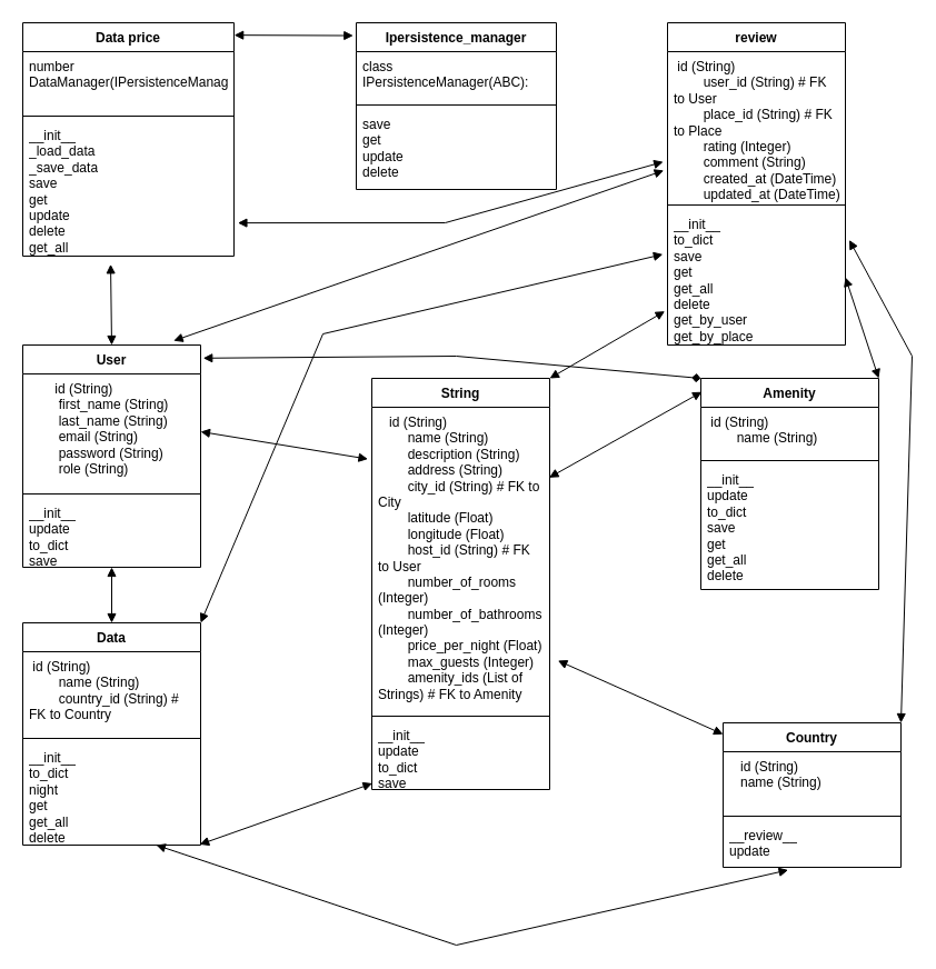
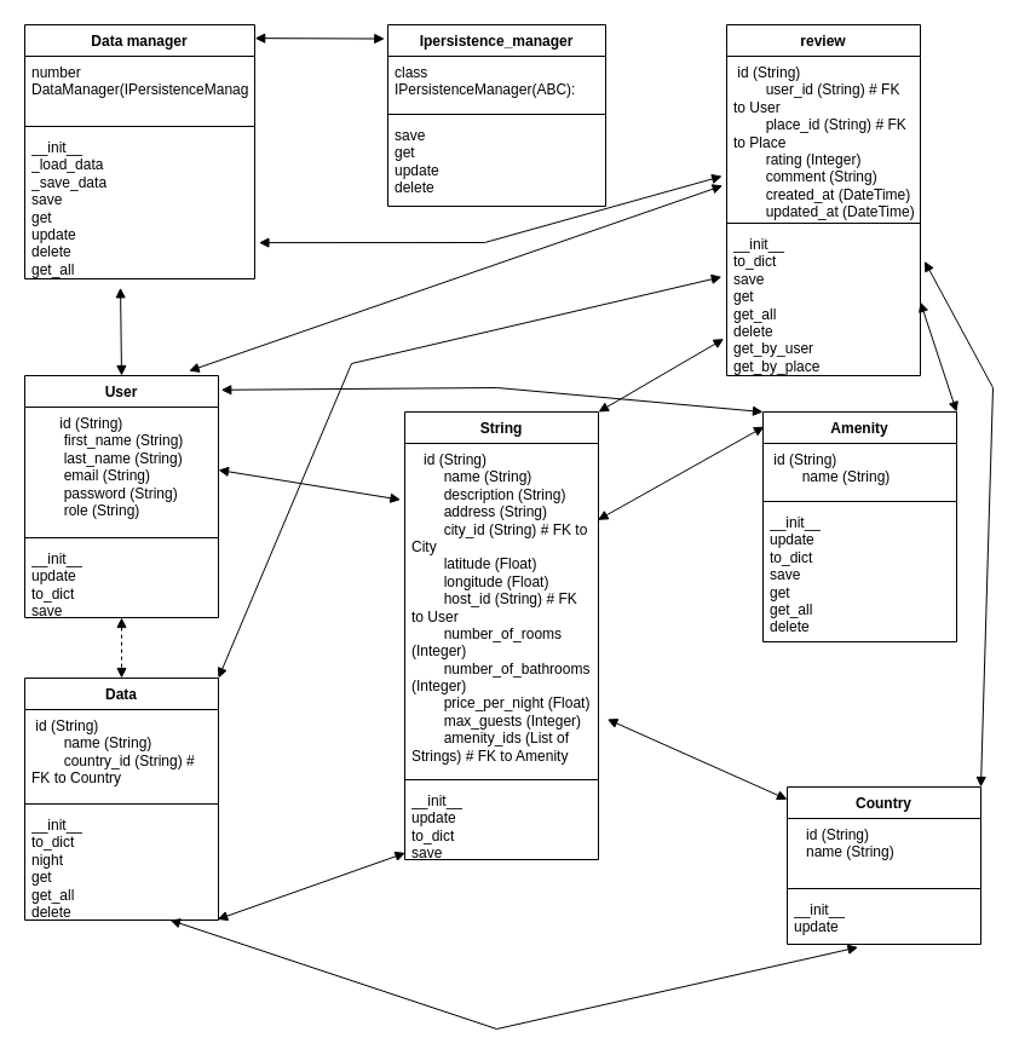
  <mxCell id="0" />
  <mxCell id="1" parent="0" />
  <mxCell id="2" value="Ipersistence_manager" style="swimlane;fontStyle=1;align=center;verticalAlign=top;childLayout=stackLayout;horizontal=1;startSize=26;horizontalStack=0;resizeParent=1;resizeParentMax=0;resizeLast=0;collapsible=1;marginBottom=0;whiteSpace=wrap;html=1;" vertex="1" parent="1"><mxGeometry x="320" width="180" height="150" as="geometry" y="20" /></mxCell>
  <mxCell id="3" value="class IPersistenceManager(ABC):" style="text;strokeColor=none;fillColor=none;align=left;verticalAlign=top;spacingLeft=4;spacingRight=4;overflow=hidden;rotatable=0;points=[[0,0.5],[1,0.5]];portConstraint=eastwest;whiteSpace=wrap;html=1;" vertex="1" parent="2"><mxGeometry y="26" width="180" height="44" as="geometry" /></mxCell>
  <mxCell id="4" value="" style="line;strokeWidth=1;fillColor=none;align=left;verticalAlign=middle;spacingTop=-1;spacingLeft=3;spacingRight=3;rotatable=0;labelPosition=right;points=[];portConstraint=eastwest;strokeColor=inherit;" vertex="1" parent="2"><mxGeometry y="70" width="180" height="8" as="geometry" /></mxCell>
  <mxCell id="5" value="save&lt;div&gt;get&lt;/div&gt;&lt;div&gt;update&lt;/div&gt;&lt;div&gt;delete&lt;/div&gt;" style="text;strokeColor=none;fillColor=none;align=left;verticalAlign=top;spacingLeft=4;spacingRight=4;overflow=hidden;rotatable=0;points=[[0,0.5],[1,0.5]];portConstraint=eastwest;whiteSpace=wrap;html=1;" vertex="1" parent="2"><mxGeometry y="78" width="180" height="72" as="geometry" /></mxCell>
- <mxCell id="6" value="Data price" style="swimlane;fontStyle=1;align=center;verticalAlign=top;childLayout=stackLayout;horizontal=1;startSize=26;horizontalStack=0;resizeParent=1;resizeParentMax=0;resizeLast=0;collapsible=1;marginBottom=0;whiteSpace=wrap;html=1;" vertex="1" parent="1"><mxGeometry x="20" width="190" height="210" as="geometry" y="20" /></mxCell>
+ <mxCell id="6" value="Data manager" style="swimlane;fontStyle=1;align=center;verticalAlign=top;childLayout=stackLayout;horizontal=1;startSize=26;horizontalStack=0;resizeParent=1;resizeParentMax=0;resizeLast=0;collapsible=1;marginBottom=0;whiteSpace=wrap;html=1;" vertex="1" parent="1"><mxGeometry x="20" width="190" height="210" as="geometry" y="20" /></mxCell>
  <mxCell id="7" value="number DataManager(IPersistenceManager):" style="text;strokeColor=none;fillColor=none;align=left;verticalAlign=top;spacingLeft=4;spacingRight=4;overflow=hidden;rotatable=0;points=[[0,0.5],[1,0.5]];portConstraint=eastwest;whiteSpace=wrap;html=1;" vertex="1" parent="6"><mxGeometry y="26" width="190" height="54" as="geometry" /></mxCell>
  <mxCell id="8" value="" style="line;strokeWidth=1;fillColor=none;align=left;verticalAlign=middle;spacingTop=-1;spacingLeft=3;spacingRight=3;rotatable=0;labelPosition=right;points=[];portConstraint=eastwest;strokeColor=inherit;" vertex="1" parent="6"><mxGeometry y="80" width="190" height="8" as="geometry" /></mxCell>
  <mxCell id="9" value="__init__&lt;div&gt;_load_data&lt;/div&gt;&lt;div&gt;_save_data&lt;/div&gt;&lt;div&gt;save&lt;/div&gt;&lt;div&gt;get&lt;/div&gt;&lt;div&gt;update&lt;/div&gt;&lt;div&gt;delete&lt;/div&gt;&lt;div&gt;get_all&lt;/div&gt;" style="text;strokeColor=none;fillColor=none;align=left;verticalAlign=top;spacingLeft=4;spacingRight=4;overflow=hidden;rotatable=0;points=[[0,0.5],[1,0.5]];portConstraint=eastwest;whiteSpace=wrap;html=1;" vertex="1" parent="6"><mxGeometry y="88" width="190" height="122" as="geometry" /></mxCell>
  <mxCell id="10" value="String" style="swimlane;fontStyle=1;align=center;verticalAlign=top;childLayout=stackLayout;horizontal=1;startSize=26;horizontalStack=0;resizeParent=1;resizeParentMax=0;resizeLast=0;collapsible=1;marginBottom=0;whiteSpace=wrap;html=1;" vertex="1" parent="1"><mxGeometry x="334" y="340" width="160" height="370" as="geometry" /></mxCell>
  <mxCell id="11" value="&lt;div&gt;&amp;nbsp; &amp;nbsp;id (String)&lt;/div&gt;&lt;div&gt;&amp;nbsp; &amp;nbsp; &amp;nbsp; &amp;nbsp; name (String)&lt;/div&gt;&lt;div&gt;&amp;nbsp; &amp;nbsp; &amp;nbsp; &amp;nbsp; description (String)&lt;/div&gt;&lt;div&gt;&amp;nbsp; &amp;nbsp; &amp;nbsp; &amp;nbsp; address (String)&lt;/div&gt;&lt;div&gt;&amp;nbsp; &amp;nbsp; &amp;nbsp; &amp;nbsp; city_id (String) # FK to City&lt;/div&gt;&lt;div&gt;&amp;nbsp; &amp;nbsp; &amp;nbsp; &amp;nbsp; latitude (Float)&lt;/div&gt;&lt;div&gt;&amp;nbsp; &amp;nbsp; &amp;nbsp; &amp;nbsp; longitude (Float)&lt;/div&gt;&lt;div&gt;&amp;nbsp; &amp;nbsp; &amp;nbsp; &amp;nbsp; host_id (String) # FK to User&lt;/div&gt;&lt;div&gt;&amp;nbsp; &amp;nbsp; &amp;nbsp; &amp;nbsp; number_of_rooms (Integer)&lt;/div&gt;&lt;div&gt;&amp;nbsp; &amp;nbsp; &amp;nbsp; &amp;nbsp; number_of_bathrooms (Integer)&lt;/div&gt;&lt;div&gt;&amp;nbsp; &amp;nbsp; &amp;nbsp; &amp;nbsp; price_per_night (Float)&lt;/div&gt;&lt;div&gt;&amp;nbsp; &amp;nbsp; &amp;nbsp; &amp;nbsp; max_guests (Integer)&lt;/div&gt;&lt;div&gt;&amp;nbsp; &amp;nbsp; &amp;nbsp; &amp;nbsp; amenity_ids (List of Strings) # FK to Amenity&lt;/div&gt;&lt;div&gt;&lt;br&gt;&lt;/div&gt;" style="text;strokeColor=none;fillColor=none;align=left;verticalAlign=top;spacingLeft=4;spacingRight=4;overflow=hidden;rotatable=0;points=[[0,0.5],[1,0.5]];portConstraint=eastwest;whiteSpace=wrap;html=1;" vertex="1" parent="10"><mxGeometry y="26" width="160" height="274" as="geometry" /></mxCell>
  <mxCell id="12" value="" style="line;strokeWidth=1;fillColor=none;align=left;verticalAlign=middle;spacingTop=-1;spacingLeft=3;spacingRight=3;rotatable=0;labelPosition=right;points=[];portConstraint=eastwest;strokeColor=inherit;" vertex="1" parent="10"><mxGeometry y="300" width="160" height="8" as="geometry" /></mxCell>
  <mxCell id="13" value="__init__&lt;div&gt;update&lt;/div&gt;&lt;div&gt;to_dict&lt;/div&gt;&lt;div&gt;save&lt;/div&gt;" style="text;strokeColor=none;fillColor=none;align=left;verticalAlign=top;spacingLeft=4;spacingRight=4;overflow=hidden;rotatable=0;points=[[0,0.5],[1,0.5]];portConstraint=eastwest;whiteSpace=wrap;html=1;" vertex="1" parent="10"><mxGeometry y="308" width="160" height="62" as="geometry" /></mxCell>
  <mxCell id="14" value="User" style="swimlane;fontStyle=1;align=center;verticalAlign=top;childLayout=stackLayout;horizontal=1;startSize=26;horizontalStack=0;resizeParent=1;resizeParentMax=0;resizeLast=0;collapsible=1;marginBottom=0;whiteSpace=wrap;html=1;" vertex="1" parent="1"><mxGeometry x="20" y="310" width="160" height="200" as="geometry" /></mxCell>
  <mxCell id="15" value="&lt;div&gt;&amp;nbsp; &amp;nbsp; &amp;nbsp; &amp;nbsp;id (String)&lt;/div&gt;&lt;div&gt;&amp;nbsp; &amp;nbsp; &amp;nbsp; &amp;nbsp; first_name (String)&lt;/div&gt;&lt;div&gt;&amp;nbsp; &amp;nbsp; &amp;nbsp; &amp;nbsp; last_name (String)&lt;/div&gt;&lt;div&gt;&amp;nbsp; &amp;nbsp; &amp;nbsp; &amp;nbsp; email (String)&lt;/div&gt;&lt;div&gt;&amp;nbsp; &amp;nbsp; &amp;nbsp; &amp;nbsp; password (String)&lt;/div&gt;&lt;div&gt;&amp;nbsp; &amp;nbsp; &amp;nbsp; &amp;nbsp; role (String)&lt;/div&gt;" style="text;strokeColor=none;fillColor=none;align=left;verticalAlign=top;spacingLeft=4;spacingRight=4;overflow=hidden;rotatable=0;points=[[0,0.5],[1,0.5]];portConstraint=eastwest;whiteSpace=wrap;html=1;" vertex="1" parent="14"><mxGeometry y="26" width="160" height="104" as="geometry" /></mxCell>
  <mxCell id="16" value="" style="line;strokeWidth=1;fillColor=none;align=left;verticalAlign=middle;spacingTop=-1;spacingLeft=3;spacingRight=3;rotatable=0;labelPosition=right;points=[];portConstraint=eastwest;strokeColor=inherit;" vertex="1" parent="14"><mxGeometry y="130" width="160" height="8" as="geometry" /></mxCell>
  <mxCell id="17" value="__init__&lt;div&gt;update&lt;/div&gt;&lt;div&gt;to_dict&lt;/div&gt;&lt;div&gt;save&lt;/div&gt;" style="text;strokeColor=none;fillColor=none;align=left;verticalAlign=top;spacingLeft=4;spacingRight=4;overflow=hidden;rotatable=0;points=[[0,0.5],[1,0.5]];portConstraint=eastwest;whiteSpace=wrap;html=1;" vertex="1" parent="14"><mxGeometry y="138" width="160" height="62" as="geometry" /></mxCell>
  <mxCell id="18" value="Amenity" style="swimlane;fontStyle=1;align=center;verticalAlign=top;childLayout=stackLayout;horizontal=1;startSize=26;horizontalStack=0;resizeParent=1;resizeParentMax=0;resizeLast=0;collapsible=1;marginBottom=0;whiteSpace=wrap;html=1;" vertex="1" parent="1"><mxGeometry x="630" y="340" width="160" height="190" as="geometry" /></mxCell>
  <mxCell id="19" value="&lt;div&gt;&amp;nbsp;id (String)&lt;/div&gt;&lt;div&gt;&amp;nbsp; &amp;nbsp; &amp;nbsp; &amp;nbsp; name (String)&lt;/div&gt;&lt;div&gt;&lt;br&gt;&lt;/div&gt;" style="text;strokeColor=none;fillColor=none;align=left;verticalAlign=top;spacingLeft=4;spacingRight=4;overflow=hidden;rotatable=0;points=[[0,0.5],[1,0.5]];portConstraint=eastwest;whiteSpace=wrap;html=1;" vertex="1" parent="18"><mxGeometry y="26" width="160" height="44" as="geometry" /></mxCell>
  <mxCell id="20" value="" style="line;strokeWidth=1;fillColor=none;align=left;verticalAlign=middle;spacingTop=-1;spacingLeft=3;spacingRight=3;rotatable=0;labelPosition=right;points=[];portConstraint=eastwest;strokeColor=inherit;" vertex="1" parent="18"><mxGeometry y="70" width="160" height="8" as="geometry" /></mxCell>
  <mxCell id="21" value="__init__&lt;div&gt;update&lt;/div&gt;&lt;div&gt;to_dict&lt;/div&gt;&lt;div&gt;save&lt;/div&gt;&lt;div&gt;get&lt;/div&gt;&lt;div&gt;get_all&lt;/div&gt;&lt;div&gt;delete&lt;/div&gt;" style="text;strokeColor=none;fillColor=none;align=left;verticalAlign=top;spacingLeft=4;spacingRight=4;overflow=hidden;rotatable=0;points=[[0,0.5],[1,0.5]];portConstraint=eastwest;whiteSpace=wrap;html=1;" vertex="1" parent="18"><mxGeometry y="78" width="160" height="112" as="geometry" /></mxCell>
  <mxCell id="22" value="Data" style="swimlane;fontStyle=1;align=center;verticalAlign=top;childLayout=stackLayout;horizontal=1;startSize=26;horizontalStack=0;resizeParent=1;resizeParentMax=0;resizeLast=0;collapsible=1;marginBottom=0;whiteSpace=wrap;html=1;" vertex="1" parent="1"><mxGeometry x="20" y="560" width="160" height="200" as="geometry" /></mxCell>
  <mxCell id="23" value="&lt;div&gt;&amp;nbsp;id (String)&lt;/div&gt;&lt;div&gt;&amp;nbsp; &amp;nbsp; &amp;nbsp; &amp;nbsp; name (String)&lt;/div&gt;&lt;div&gt;&amp;nbsp; &amp;nbsp; &amp;nbsp; &amp;nbsp; country_id (String) # FK to Country&lt;/div&gt;&lt;div&gt;&lt;br&gt;&lt;/div&gt;" style="text;strokeColor=none;fillColor=none;align=left;verticalAlign=top;spacingLeft=4;spacingRight=4;overflow=hidden;rotatable=0;points=[[0,0.5],[1,0.5]];portConstraint=eastwest;whiteSpace=wrap;html=1;" vertex="1" parent="22"><mxGeometry y="26" width="160" height="74" as="geometry" /></mxCell>
  <mxCell id="24" value="" style="line;strokeWidth=1;fillColor=none;align=left;verticalAlign=middle;spacingTop=-1;spacingLeft=3;spacingRight=3;rotatable=0;labelPosition=right;points=[];portConstraint=eastwest;strokeColor=inherit;" vertex="1" parent="22"><mxGeometry y="100" width="160" height="8" as="geometry" /></mxCell>
  <mxCell id="25" value="__init__&lt;div&gt;to_dict&lt;/div&gt;&lt;div&gt;night&lt;/div&gt;&lt;div&gt;get&lt;/div&gt;&lt;div&gt;get_all&lt;/div&gt;&lt;div&gt;delete&lt;/div&gt;" style="text;strokeColor=none;fillColor=none;align=left;verticalAlign=top;spacingLeft=4;spacingRight=4;overflow=hidden;rotatable=0;points=[[0,0.5],[1,0.5]];portConstraint=eastwest;whiteSpace=wrap;html=1;" vertex="1" parent="22"><mxGeometry y="108" width="160" height="92" as="geometry" /></mxCell>
  <mxCell id="26" value="Country" style="swimlane;fontStyle=1;align=center;verticalAlign=top;childLayout=stackLayout;horizontal=1;startSize=26;horizontalStack=0;resizeParent=1;resizeParentMax=0;resizeLast=0;collapsible=1;marginBottom=0;whiteSpace=wrap;html=1;" vertex="1" parent="1"><mxGeometry x="650" y="650" width="160" height="130" as="geometry" /></mxCell>
  <mxCell id="27" value="&lt;div&gt;&amp;nbsp; &amp;nbsp;id (String)&lt;/div&gt;&lt;div&gt;&amp;nbsp; &amp;nbsp;name (String)&lt;/div&gt;" style="text;strokeColor=none;fillColor=none;align=left;verticalAlign=top;spacingLeft=4;spacingRight=4;overflow=hidden;rotatable=0;points=[[0,0.5],[1,0.5]];portConstraint=eastwest;whiteSpace=wrap;html=1;" vertex="1" parent="26"><mxGeometry y="26" width="160" height="54" as="geometry" /></mxCell>
  <mxCell id="28" value="" style="line;strokeWidth=1;fillColor=none;align=left;verticalAlign=middle;spacingTop=-1;spacingLeft=3;spacingRight=3;rotatable=0;labelPosition=right;points=[];portConstraint=eastwest;strokeColor=inherit;" vertex="1" parent="26"><mxGeometry y="80" width="160" height="8" as="geometry" /></mxCell>
- <mxCell id="29" value="__review__&lt;div&gt;update&lt;/div&gt;" style="text;strokeColor=none;fillColor=none;align=left;verticalAlign=top;spacingLeft=4;spacingRight=4;overflow=hidden;rotatable=0;points=[[0,0.5],[1,0.5]];portConstraint=eastwest;whiteSpace=wrap;html=1;" vertex="1" parent="26"><mxGeometry y="88" width="160" height="42" as="geometry" /></mxCell>
+ <mxCell id="29" value="__init__&lt;div&gt;update&lt;/div&gt;" style="text;strokeColor=none;fillColor=none;align=left;verticalAlign=top;spacingLeft=4;spacingRight=4;overflow=hidden;rotatable=0;points=[[0,0.5],[1,0.5]];portConstraint=eastwest;whiteSpace=wrap;html=1;" vertex="1" parent="26"><mxGeometry y="88" width="160" height="42" as="geometry" /></mxCell>
  <mxCell id="30" value="" style="endArrow=block;startArrow=block;endFill=1;startFill=1;html=1;rounded=0;exitX=1.001;exitY=0.053;exitDx=0;exitDy=0;exitPerimeter=0;entryX=-0.015;entryY=0.077;entryDx=0;entryDy=0;entryPerimeter=0;" edge="1" parent="1" source="6" target="2"><mxGeometry width="160" relative="1" as="geometry"><mxPoint x="310" y="340" as="sourcePoint" /><mxPoint x="470" y="340" as="targetPoint" /></mxGeometry></mxCell>
  <mxCell id="31" value="" style="endArrow=block;startArrow=block;endFill=1;startFill=1;html=1;rounded=0;exitX=1;exitY=0.5;exitDx=0;exitDy=0;entryX=-0.022;entryY=0.17;entryDx=0;entryDy=0;entryPerimeter=0;" edge="1" parent="1" source="15" target="11"><mxGeometry width="160" relative="1" as="geometry"><mxPoint x="310" y="340" as="sourcePoint" /><mxPoint x="470" y="340" as="targetPoint" /></mxGeometry></mxCell>
  <mxCell id="32" value="" style="endArrow=block;startArrow=block;endFill=1;startFill=1;html=1;rounded=0;exitX=0.995;exitY=0.994;exitDx=0;exitDy=0;exitPerimeter=0;entryX=0.003;entryY=0.911;entryDx=0;entryDy=0;entryPerimeter=0;" edge="1" parent="1" source="25" target="13"><mxGeometry width="160" relative="1" as="geometry"><mxPoint x="310" y="340" as="sourcePoint" /><mxPoint x="241" y="507" as="targetPoint" /></mxGeometry></mxCell>
  <mxCell id="33" value="" style="endArrow=block;startArrow=block;endFill=1;startFill=1;html=1;rounded=0;exitX=0.997;exitY=0.231;exitDx=0;exitDy=0;exitPerimeter=0;entryX=0.006;entryY=0.064;entryDx=0;entryDy=0;entryPerimeter=0;" edge="1" parent="1" source="11" target="18"><mxGeometry width="160" relative="1" as="geometry"><mxPoint x="310" y="340" as="sourcePoint" /><mxPoint x="470" y="340" as="targetPoint" /></mxGeometry></mxCell>
  <mxCell id="34" value="" style="endArrow=block;startArrow=block;endFill=1;startFill=1;html=1;rounded=0;exitX=1.046;exitY=0.832;exitDx=0;exitDy=0;exitPerimeter=0;entryX=0;entryY=0.079;entryDx=0;entryDy=0;entryPerimeter=0;" edge="1" parent="1" source="11" target="26"><mxGeometry width="160" relative="1" as="geometry"><mxPoint x="310" y="340" as="sourcePoint" /><mxPoint x="470" y="340" as="targetPoint" /></mxGeometry></mxCell>
  <mxCell id="35" value="" style="endArrow=block;startArrow=block;endFill=1;startFill=1;html=1;rounded=0;exitX=0.5;exitY=0;exitDx=0;exitDy=0;entryX=0.416;entryY=1.06;entryDx=0;entryDy=0;entryPerimeter=0;" edge="1" parent="1" source="14" target="9"><mxGeometry width="160" relative="1" as="geometry"><mxPoint x="310" y="340" as="sourcePoint" /><mxPoint x="470" y="340" as="targetPoint" /></mxGeometry></mxCell>
- <mxCell id="36" value="" style="endArrow=block;startArrow=block;endFill=1;startFill=1;html=1;rounded=0;exitX=0.5;exitY=1;exitDx=0;exitDy=0;entryX=0.5;entryY=0;entryDx=0;entryDy=0;" edge="1" parent="1" source="14" target="22"><mxGeometry width="160" relative="1" as="geometry"><mxPoint x="290" y="460" as="sourcePoint" /><mxPoint x="450" y="460" as="targetPoint" /></mxGeometry></mxCell>
- <mxCell id="37" value="" style="endArrow=diamond;startArrow=block;endFill=1;startFill=1;html=1;rounded=0;exitX=1.014;exitY=0.059;exitDx=0;exitDy=0;exitPerimeter=0;entryX=0;entryY=0;entryDx=0;entryDy=0;" edge="1" parent="1" source="14" target="18"><mxGeometry width="160" relative="1" as="geometry"><mxPoint x="290" y="460" as="sourcePoint" /><mxPoint x="450" y="460" as="targetPoint" /><Array as="points"><mxPoint x="410" y="320" /></Array></mxGeometry></mxCell>
+ <mxCell id="36" value="" style="endArrow=block;startArrow=block;endFill=1;startFill=1;html=1;rounded=0;exitX=0.5;exitY=1;exitDx=0;exitDy=0;entryX=0.5;entryY=0;entryDx=0;entryDy=0;dashed=1;" edge="1" parent="1" source="14" target="22"><mxGeometry width="160" relative="1" as="geometry"><mxPoint x="290" y="460" as="sourcePoint" /><mxPoint x="450" y="460" as="targetPoint" /></mxGeometry></mxCell>
+ <mxCell id="37" value="" style="endArrow=block;startArrow=block;endFill=1;startFill=1;html=1;rounded=0;exitX=1.014;exitY=0.059;exitDx=0;exitDy=0;exitPerimeter=0;entryX=0;entryY=0;entryDx=0;entryDy=0;" edge="1" parent="1" source="14" target="18"><mxGeometry width="160" relative="1" as="geometry"><mxPoint x="290" y="460" as="sourcePoint" /><mxPoint x="450" y="460" as="targetPoint" /><Array as="points"><mxPoint x="410" y="320" /></Array></mxGeometry></mxCell>
  <mxCell id="38" value="" style="endArrow=block;startArrow=block;endFill=1;startFill=1;html=1;rounded=0;exitX=0.75;exitY=1;exitDx=0;exitDy=0;entryX=0.366;entryY=1.058;entryDx=0;entryDy=0;entryPerimeter=0;" edge="1" parent="1" source="22" target="29"><mxGeometry width="160" relative="1" as="geometry"><mxPoint x="290" y="460" as="sourcePoint" /><mxPoint x="450" y="460" as="targetPoint" /><Array as="points"><mxPoint x="410" y="850" /></Array></mxGeometry></mxCell>
  <mxCell id="39" value="review" style="swimlane;fontStyle=1;align=center;verticalAlign=top;childLayout=stackLayout;horizontal=1;startSize=26;horizontalStack=0;resizeParent=1;resizeParentMax=0;resizeLast=0;collapsible=1;marginBottom=0;whiteSpace=wrap;html=1;" vertex="1" parent="1"><mxGeometry x="600" width="160" height="290" as="geometry" y="20" /></mxCell>
  <mxCell id="40" value="&lt;div&gt;&amp;nbsp;id (String)&lt;/div&gt;&lt;div&gt;&amp;nbsp; &amp;nbsp; &amp;nbsp; &amp;nbsp; user_id (String) # FK to User&lt;/div&gt;&lt;div&gt;&amp;nbsp; &amp;nbsp; &amp;nbsp; &amp;nbsp; place_id (String) # FK to Place&lt;/div&gt;&lt;div&gt;&amp;nbsp; &amp;nbsp; &amp;nbsp; &amp;nbsp; rating (Integer)&lt;/div&gt;&lt;div&gt;&amp;nbsp; &amp;nbsp; &amp;nbsp; &amp;nbsp; comment (String)&lt;/div&gt;&lt;div&gt;&amp;nbsp; &amp;nbsp; &amp;nbsp; &amp;nbsp; created_at (DateTime)&lt;/div&gt;&lt;div&gt;&amp;nbsp; &amp;nbsp; &amp;nbsp; &amp;nbsp; updated_at (DateTime)&lt;/div&gt;&lt;div&gt;&lt;br&gt;&lt;/div&gt;" style="text;strokeColor=none;fillColor=none;align=left;verticalAlign=top;spacingLeft=4;spacingRight=4;overflow=hidden;rotatable=0;points=[[0,0.5],[1,0.5]];portConstraint=eastwest;whiteSpace=wrap;html=1;" vertex="1" parent="39"><mxGeometry y="26" width="160" height="134" as="geometry" /></mxCell>
  <mxCell id="41" value="" style="line;strokeWidth=1;fillColor=none;align=left;verticalAlign=middle;spacingTop=-1;spacingLeft=3;spacingRight=3;rotatable=0;labelPosition=right;points=[];portConstraint=eastwest;strokeColor=inherit;" vertex="1" parent="39"><mxGeometry y="160" width="160" height="8" as="geometry" /></mxCell>
  <mxCell id="42" value="__init__&lt;div&gt;to_dict&lt;/div&gt;&lt;div&gt;save&lt;/div&gt;&lt;div&gt;get&lt;/div&gt;&lt;div&gt;get_all&lt;/div&gt;&lt;div&gt;delete&lt;/div&gt;&lt;div&gt;get_by_user&lt;/div&gt;&lt;div&gt;get_by_place&lt;/div&gt;" style="text;strokeColor=none;fillColor=none;align=left;verticalAlign=top;spacingLeft=4;spacingRight=4;overflow=hidden;rotatable=0;points=[[0,0.5],[1,0.5]];portConstraint=eastwest;whiteSpace=wrap;html=1;" vertex="1" parent="39"><mxGeometry y="168" width="160" height="122" as="geometry" /></mxCell>
  <mxCell id="43" value="" style="endArrow=block;startArrow=block;endFill=1;startFill=1;html=1;rounded=0;exitX=0.848;exitY=-0.019;exitDx=0;exitDy=0;exitPerimeter=0;entryX=-0.021;entryY=0.798;entryDx=0;entryDy=0;entryPerimeter=0;" edge="1" parent="1" source="14" target="40"><mxGeometry width="160" relative="1" as="geometry"><mxPoint x="360" y="410" as="sourcePoint" /><mxPoint x="520" y="410" as="targetPoint" /></mxGeometry></mxCell>
  <mxCell id="44" value="" style="endArrow=block;startArrow=block;endFill=1;startFill=1;html=1;rounded=0;exitX=1;exitY=0;exitDx=0;exitDy=0;entryX=-0.015;entryY=0.751;entryDx=0;entryDy=0;entryPerimeter=0;" edge="1" parent="1" source="10" target="42"><mxGeometry width="160" relative="1" as="geometry"><mxPoint x="360" y="410" as="sourcePoint" /><mxPoint x="520" y="410" as="targetPoint" /></mxGeometry></mxCell>
  <mxCell id="45" value="" style="endArrow=block;startArrow=block;endFill=1;startFill=1;html=1;rounded=0;exitX=1.018;exitY=0.755;exitDx=0;exitDy=0;exitPerimeter=0;entryX=-0.024;entryY=0.74;entryDx=0;entryDy=0;entryPerimeter=0;" edge="1" parent="1" source="9" target="40"><mxGeometry width="160" relative="1" as="geometry"><mxPoint x="360" y="410" as="sourcePoint" /><mxPoint x="520" y="410" as="targetPoint" /><Array as="points"><mxPoint x="400" y="200" /></Array></mxGeometry></mxCell>
  <mxCell id="46" value="" style="endArrow=block;startArrow=block;endFill=1;startFill=1;html=1;rounded=0;exitX=1;exitY=0.5;exitDx=0;exitDy=0;entryX=1;entryY=0;entryDx=0;entryDy=0;" edge="1" parent="1" source="42" target="18"><mxGeometry width="160" relative="1" as="geometry"><mxPoint x="360" y="410" as="sourcePoint" /><mxPoint x="520" y="410" as="targetPoint" /></mxGeometry></mxCell>
  <mxCell id="47" value="" style="endArrow=block;startArrow=block;endFill=1;startFill=1;html=1;rounded=0;exitX=1.022;exitY=0.225;exitDx=0;exitDy=0;exitPerimeter=0;entryX=1;entryY=0;entryDx=0;entryDy=0;" edge="1" parent="1" source="42" target="26"><mxGeometry width="160" relative="1" as="geometry"><mxPoint x="360" y="410" as="sourcePoint" /><mxPoint x="830" y="360" as="targetPoint" /><Array as="points"><mxPoint x="820" y="320" /></Array></mxGeometry></mxCell>
  <mxCell id="48" value="" style="endArrow=block;startArrow=block;endFill=1;startFill=1;html=1;rounded=0;exitX=1;exitY=0;exitDx=0;exitDy=0;entryX=-0.026;entryY=0.331;entryDx=0;entryDy=0;entryPerimeter=0;" edge="1" parent="1" source="22" target="42"><mxGeometry width="160" relative="1" as="geometry"><mxPoint x="360" y="410" as="sourcePoint" /><mxPoint x="520" y="410" as="targetPoint" /><Array as="points"><mxPoint x="290" y="300" /></Array></mxGeometry></mxCell>
